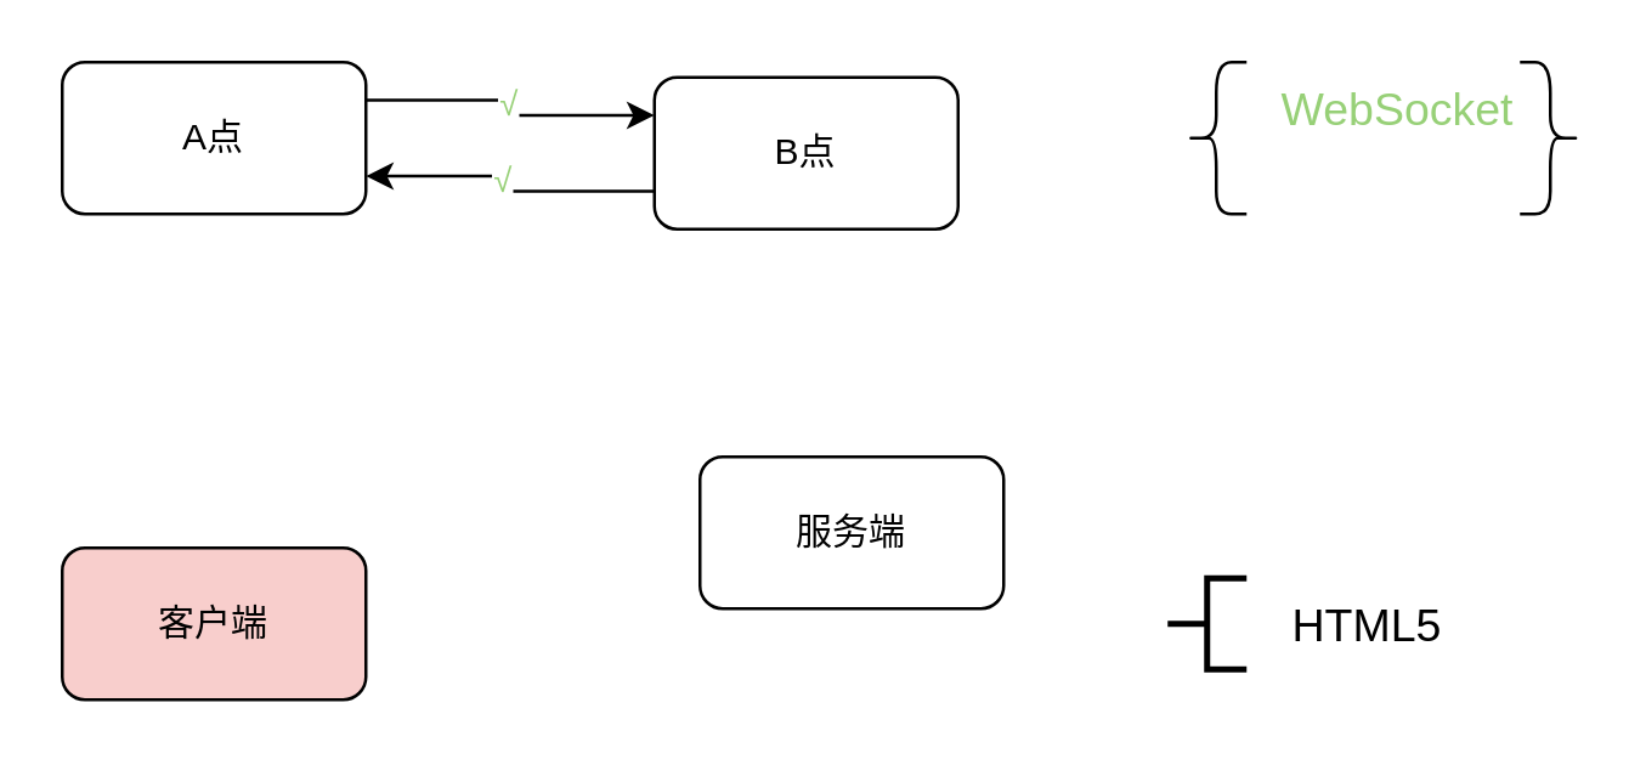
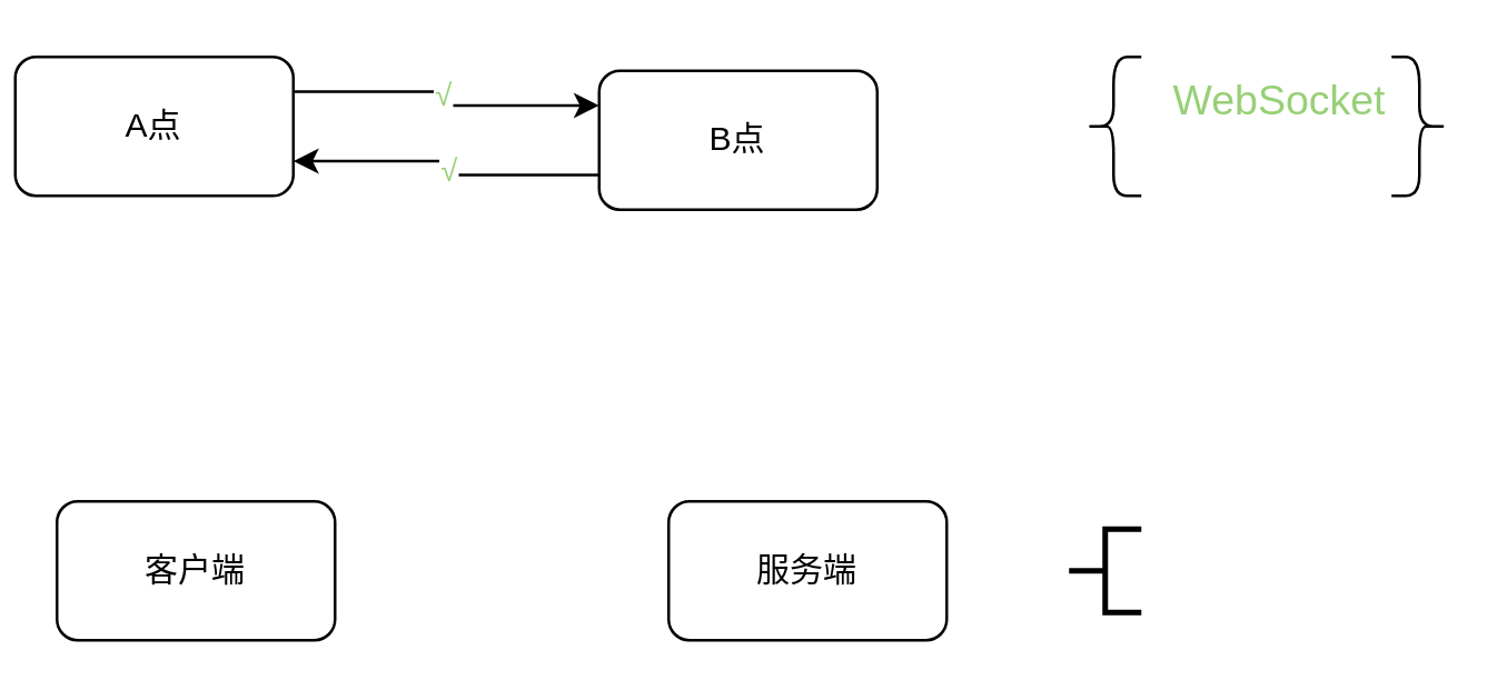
  <mxCell id="0" />
  <mxCell id="1" parent="0" />
  <mxCell id="2" style="edgeStyle=orthogonalEdgeStyle;rounded=0;orthogonalLoop=1;jettySize=auto;html=1;exitX=1;exitY=0.25;exitDx=0;exitDy=0;entryX=0;entryY=0.25;entryDx=0;entryDy=0;" edge="1" parent="1" source="4" target="7"><mxGeometry relative="1" as="geometry" /></mxCell>
  <mxCell id="3" value="&lt;font color=&quot;#97d077&quot;&gt;√&lt;/font&gt;" style="edgeLabel;html=1;align=center;verticalAlign=middle;resizable=0;points=[];" vertex="1" connectable="0" parent="2"><mxGeometry x="-0.086" y="-1" relative="1" as="geometry"><mxPoint as="offset" /></mxGeometry></mxCell>
- <mxCell id="4" value="A点" style="rounded=1;whiteSpace=wrap;html=1;" vertex="1" parent="1"><mxGeometry width="100" height="50" as="geometry" x="20" y="20" /></mxCell>
+ <mxCell id="4" value="A点" style="rounded=1;whiteSpace=wrap;html=1;" vertex="1" parent="1"><mxGeometry x="5" y="20" width="100" height="50" as="geometry" /></mxCell>
  <mxCell id="5" style="edgeStyle=orthogonalEdgeStyle;rounded=0;orthogonalLoop=1;jettySize=auto;html=1;exitX=0;exitY=0.75;exitDx=0;exitDy=0;entryX=1;entryY=0.75;entryDx=0;entryDy=0;" edge="1" parent="1" source="7" target="4"><mxGeometry relative="1" as="geometry" /></mxCell>
  <mxCell id="6" value="&lt;font color=&quot;#97d077&quot;&gt;√&lt;/font&gt;" style="edgeLabel;html=1;align=center;verticalAlign=middle;resizable=0;points=[];" vertex="1" connectable="0" parent="5"><mxGeometry x="0.043" y="3" relative="1" as="geometry"><mxPoint as="offset" /></mxGeometry></mxCell>
  <mxCell id="7" value="B点" style="rounded=1;whiteSpace=wrap;html=1;" vertex="1" parent="1"><mxGeometry x="215" y="25" width="100" height="50" as="geometry" /></mxCell>
  <mxCell id="8" value="" style="shape=curlyBracket;whiteSpace=wrap;html=1;rounded=1;fontColor=#97D077;size=0.5;" vertex="1" parent="1"><mxGeometry x="390" width="20" height="50" as="geometry" y="20" /></mxCell>
  <mxCell id="9" value="" style="shape=curlyBracket;whiteSpace=wrap;html=1;rounded=1;flipH=1;fontColor=#97D077;" vertex="1" parent="1"><mxGeometry x="500" width="20" height="50" as="geometry" y="20" /></mxCell>
  <mxCell id="10" value="WebSocket" style="text;html=1;strokeColor=none;fillColor=none;align=center;verticalAlign=middle;whiteSpace=wrap;rounded=0;fontColor=#97D077;fontSize=15;" vertex="1" parent="1"><mxGeometry x="430" y="20" width="60" height="30" as="geometry" /></mxCell>
- <mxCell id="11" value="客户端" style="rounded=1;whiteSpace=wrap;html=1;fillColor=#f8cecc;" vertex="1" parent="1"><mxGeometry y="180" width="100" height="50" as="geometry" x="20" /></mxCell>
- <mxCell id="12" value="服务端" style="rounded=1;whiteSpace=wrap;html=1;" vertex="1" parent="1"><mxGeometry x="230" y="150" width="100" height="50" as="geometry" /></mxCell>
+ <mxCell id="11" value="客户端" style="rounded=1;whiteSpace=wrap;html=1;" vertex="1" parent="1"><mxGeometry y="180" width="100" height="50" as="geometry" x="20" /></mxCell>
+ <mxCell id="12" value="服务端" style="rounded=1;whiteSpace=wrap;html=1;" vertex="1" parent="1"><mxGeometry x="240" y="180" width="100" height="50" as="geometry" /></mxCell>
  <mxCell id="13" value="" style="strokeWidth=2;html=1;shape=mxgraph.flowchart.annotation_2;align=left;labelPosition=right;pointerEvents=1;fontColor=#97D077;" vertex="1" parent="1"><mxGeometry x="384" y="190" width="26" height="30" as="geometry" /></mxCell>
- <mxCell id="14" value="HTML5" style="text;html=1;strokeColor=none;fillColor=none;align=center;verticalAlign=middle;whiteSpace=wrap;rounded=0;fontColor=#000000;fontSize=15;" vertex="1" parent="1"><mxGeometry x="420" y="190" width="60" height="30" as="geometry" /></mxCell>
